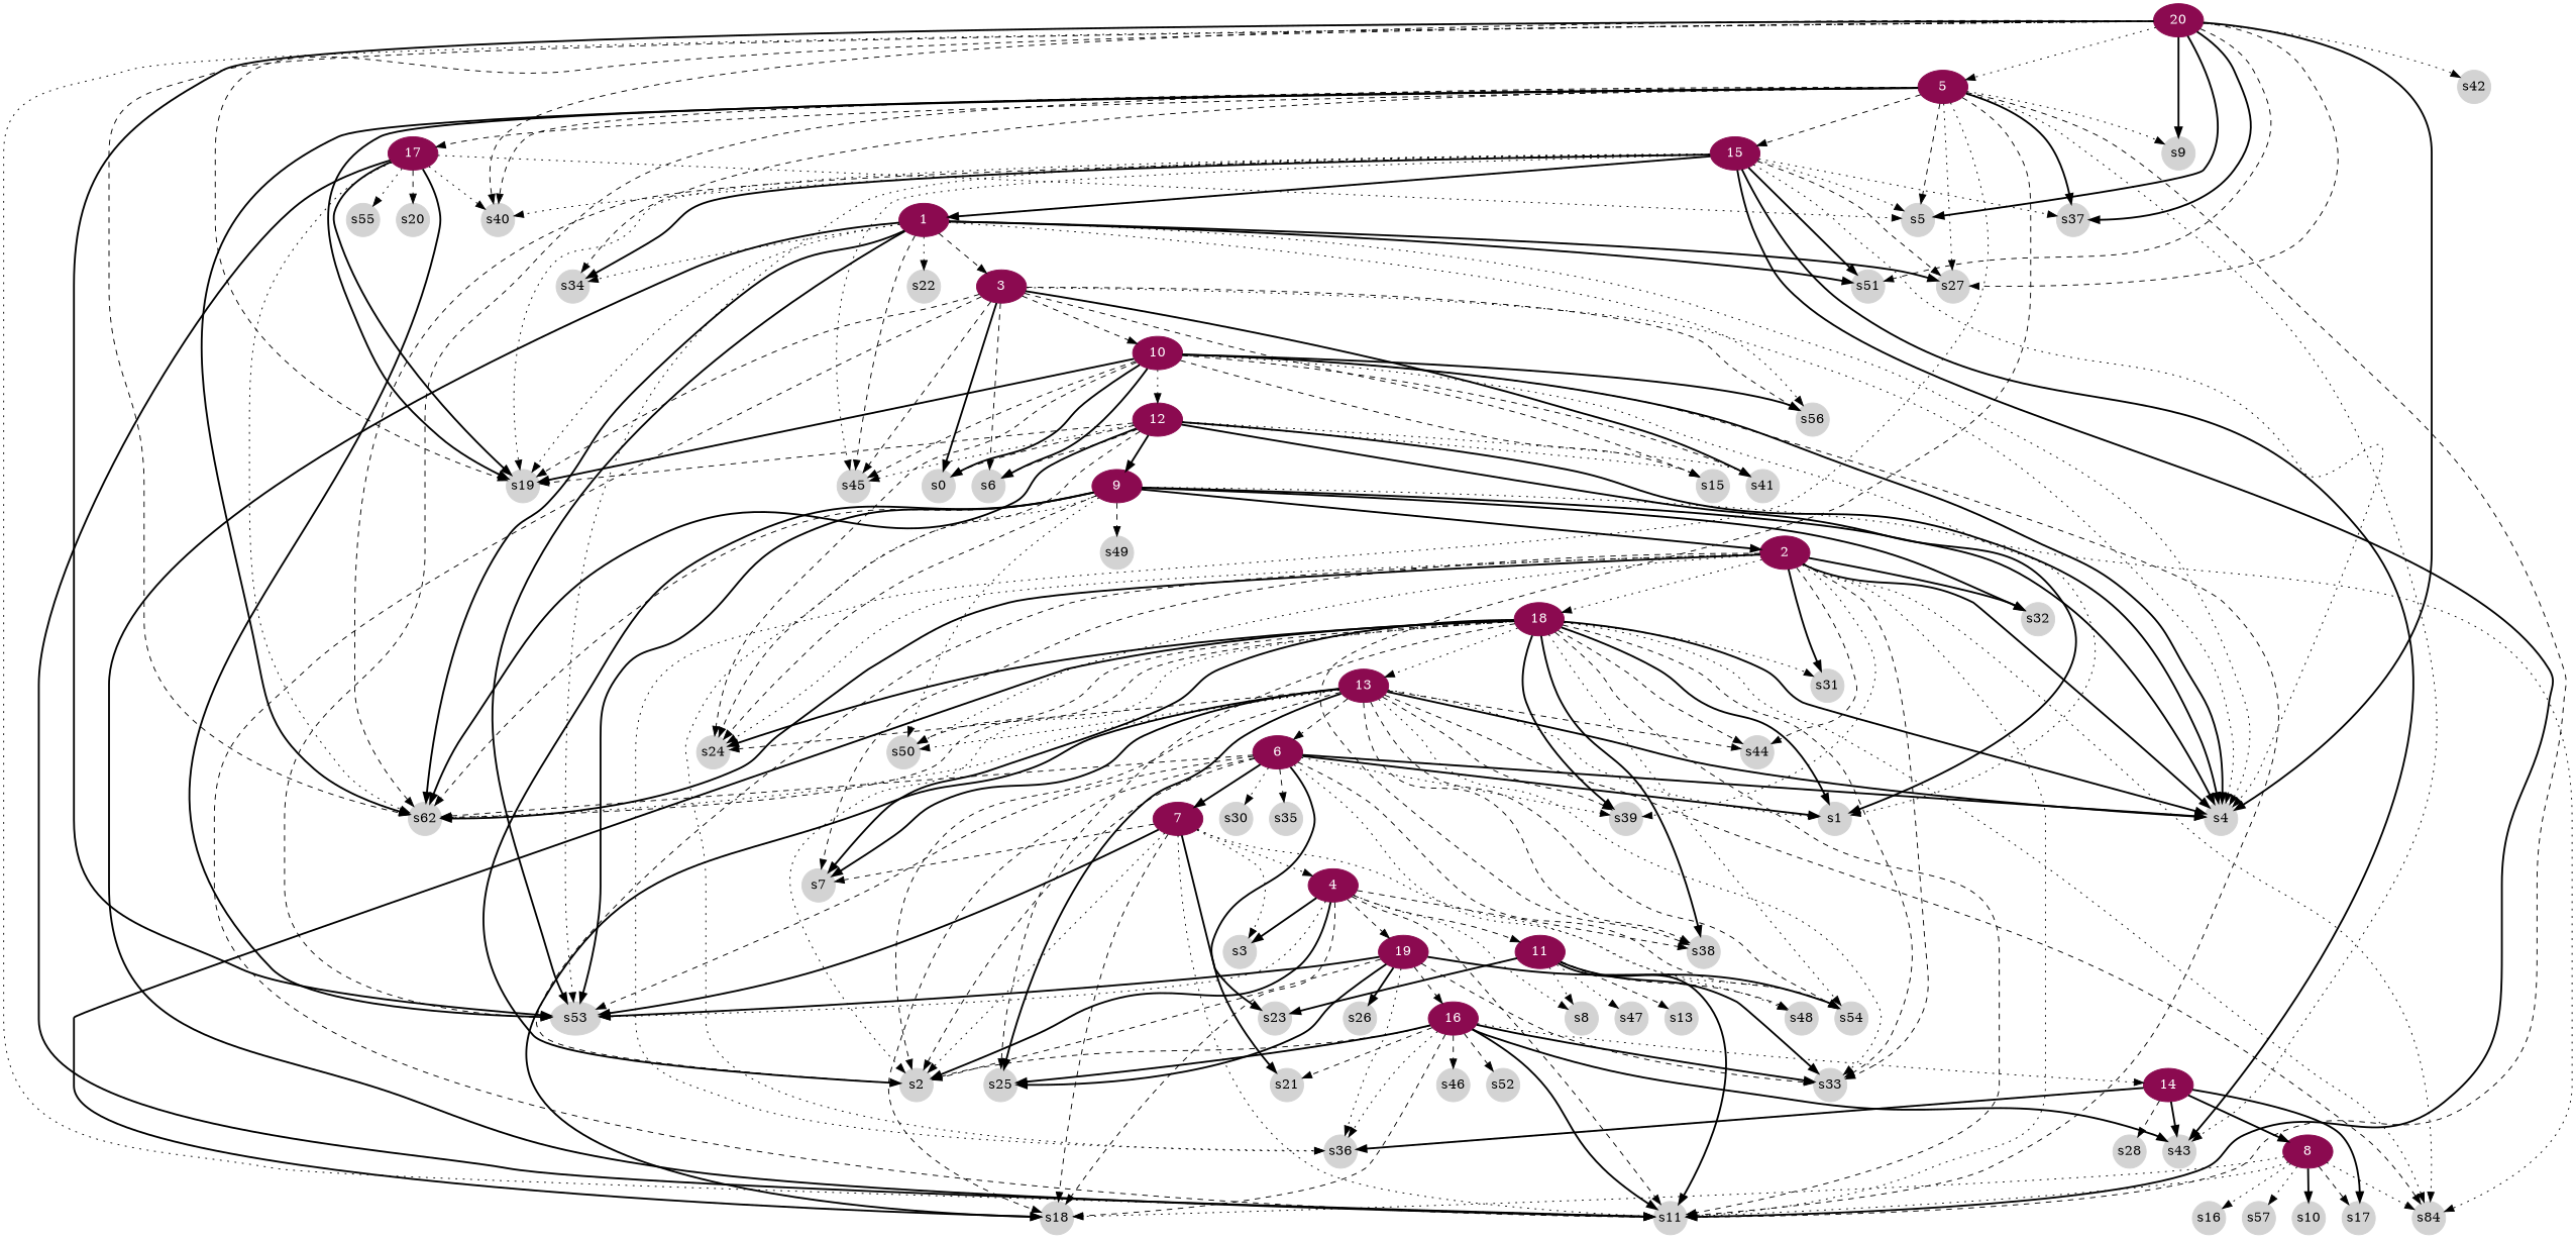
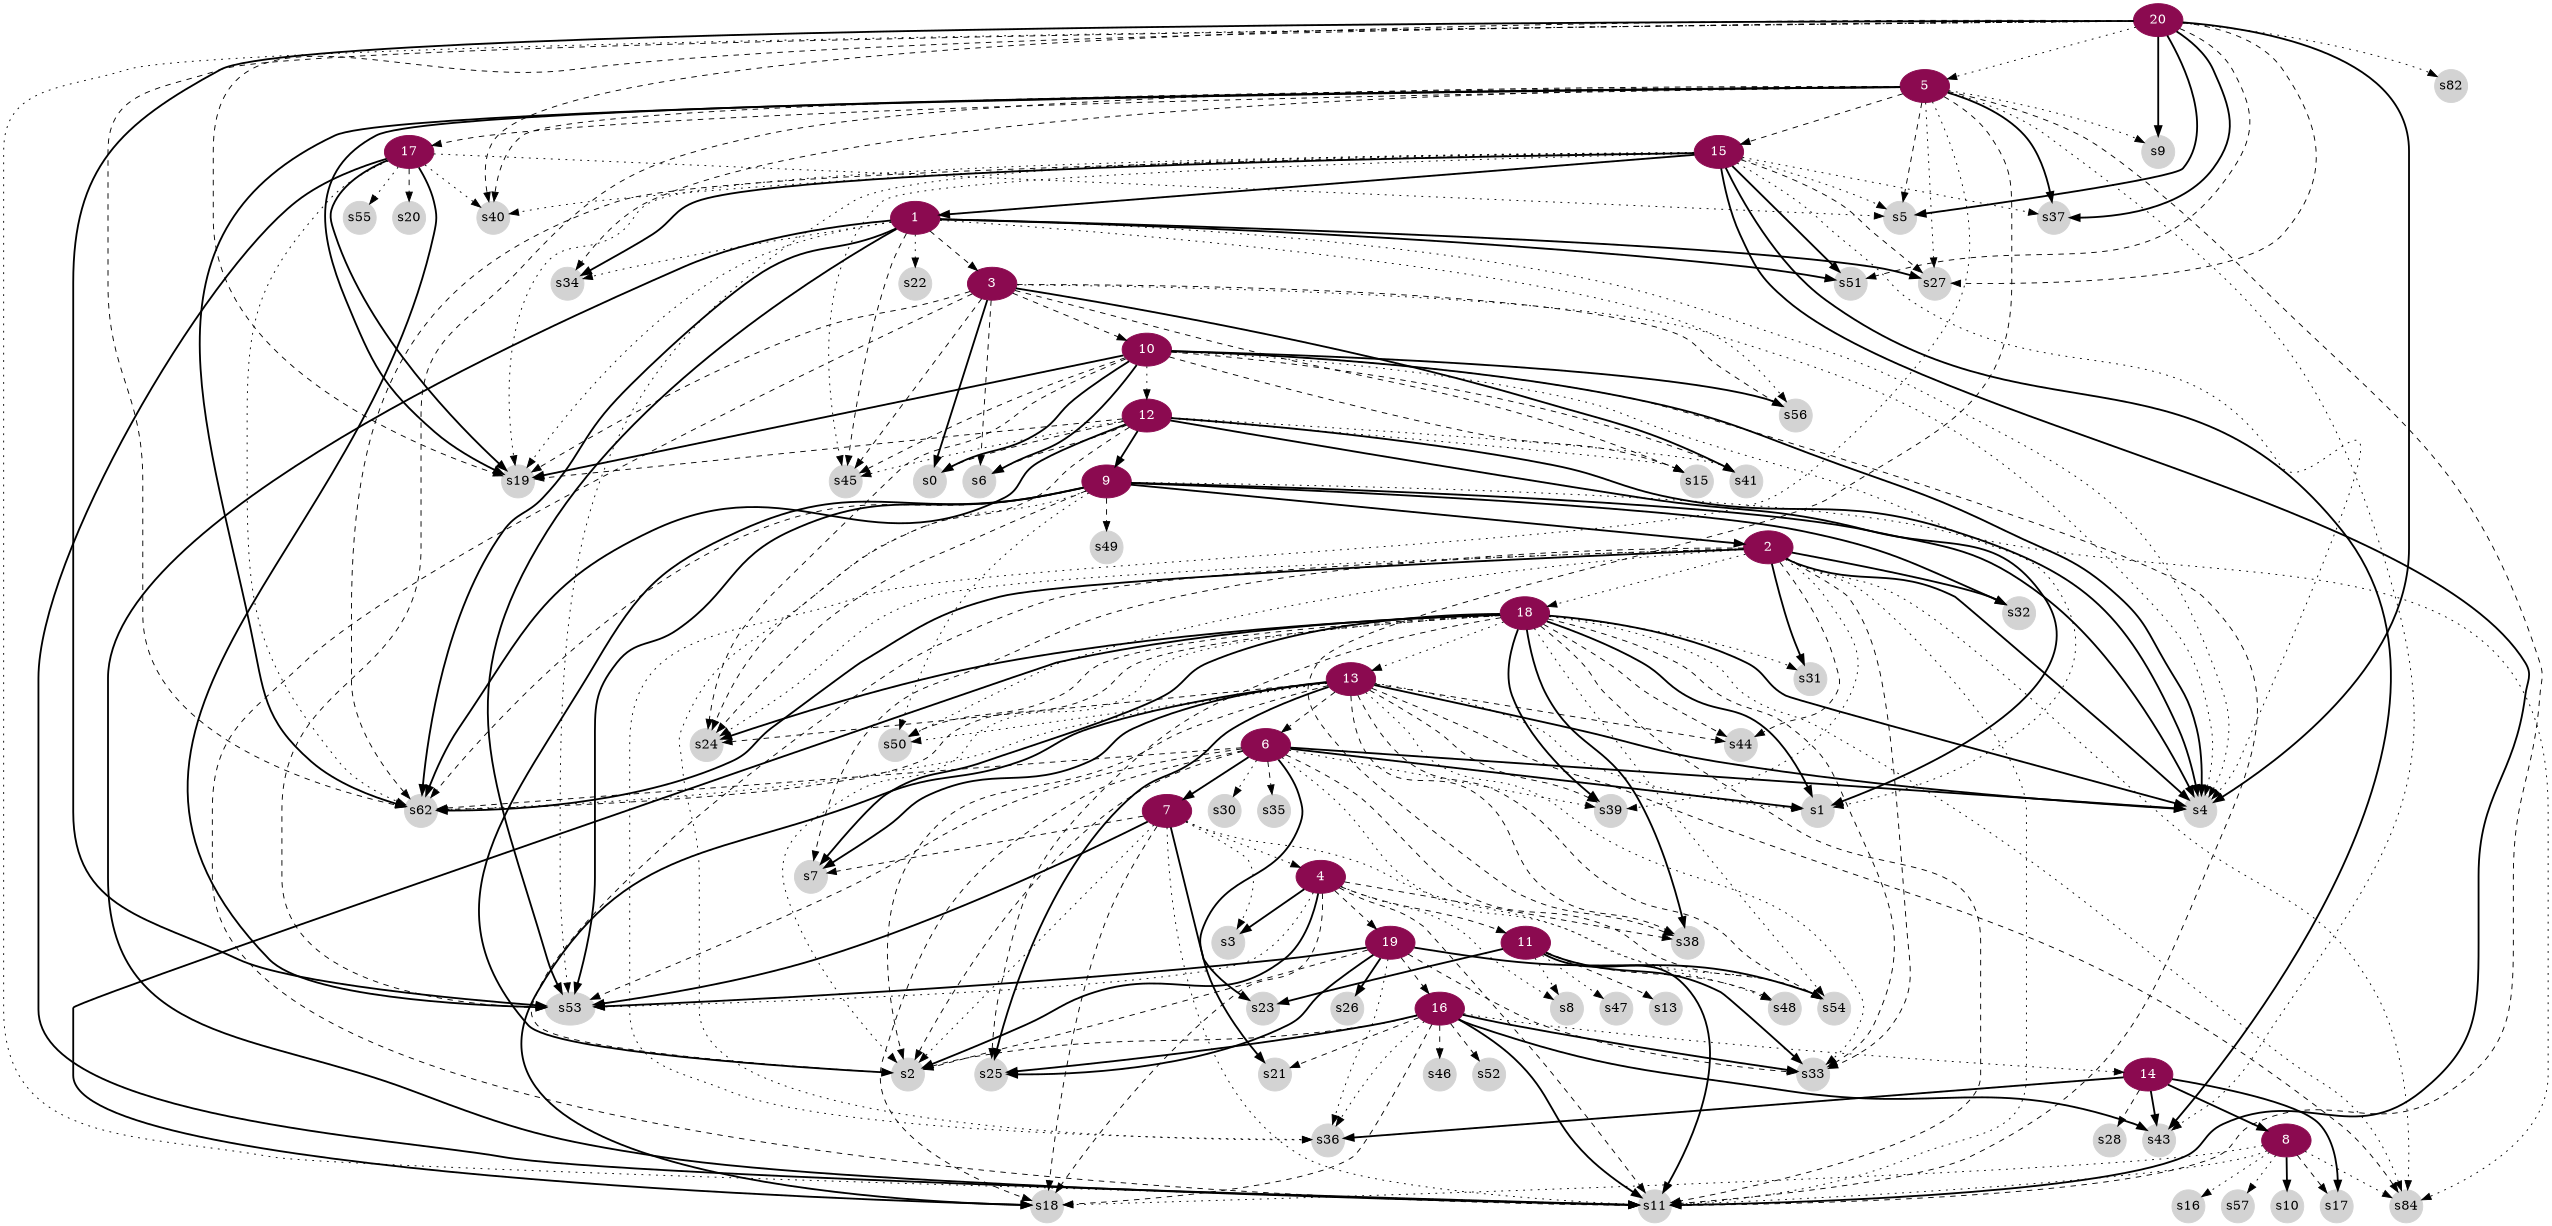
  digraph {
    node [color=lightgrey fontcolor=black style=filled fixedsize=true shape=circle]
    edge [style=dashed]
    15 [color=deeppink4 fontcolor=white fixedsize="" shape=""]
    1 [color=deeppink4 fontcolor=white fixedsize="" shape=""]
    s4
    s11
    n5 [label=s62]
    s19
    s27
    s34
    s45
    s51
    s53 [shape=ellipse]
    s5
    s37
    s40
    s43
    3 [color=deeppink4 fontcolor=white fixedsize="" shape=""]
    s22
    s56
    10 [color=deeppink4 fontcolor=white fixedsize="" shape=""]
    s0
    s6
    s15
    s41
    9 [color=deeppink4 fontcolor=white fixedsize="" shape=""]
    2 [color=deeppink4 fontcolor=white fixedsize="" shape=""]
    s2
    n27 [label=s84]
    s24
    s32
    s50
    s36
    s49
    18 [color=deeppink4 fontcolor=white fixedsize="" shape=""]
    s7
    s31
    s33
    s39
    s44
    s18
    s54
    s38
    13 [color=deeppink4 fontcolor=white fixedsize="" shape=""]
    s1
    s25
    12 [color=deeppink4 fontcolor=white fixedsize="" shape=""]
    7 [color=deeppink4 fontcolor=white fixedsize="" shape=""]
    4 [color=deeppink4 fontcolor=white fixedsize="" shape=""]
    s3
    s23
    11 [color=deeppink4 fontcolor=white fixedsize="" shape=""]
    19 [color=deeppink4 fontcolor=white fixedsize="" shape=""]
    s8
    s48
    s13
    s47
    16 [color=deeppink4 fontcolor=white fixedsize="" shape=""]
    s26
    20 [color=deeppink4 fontcolor=white fixedsize="" shape=""]
    5 [color=deeppink4 fontcolor=white fixedsize="" shape=""]
    s9
-   s42
+   s42 [label=s82]
    17 [color=deeppink4 fontcolor=white fixedsize="" shape=""]
    s20
    s55
    6 [color=deeppink4 fontcolor=white fixedsize="" shape=""]
    s21
    s30
    s35
    14 [color=deeppink4 fontcolor=white fixedsize="" shape=""]
    8 [color=deeppink4 fontcolor=white fixedsize="" shape=""]
    s17
    s28
    s10
    s16
    s57
    s46
    s52
    15 -> 1 [style=bold]
    15 -> s4 [style=dotted]
    15 -> s11 [style=bold]
    15 -> n5
    15 -> s19 [style=dotted]
    15 -> s27
    15 -> s34 [style=bold]
    15 -> s45 [style=dotted]
    15 -> s51 [style=bold]
    15 -> s53 [style=dotted]
    15 -> s5 [style=dotted]
    15 -> s37 [style=dotted]
    15 -> s40 [style=dotted]
    15 -> s43 [style=bold]
    1 -> s4 [style=dotted]
    1 -> s11 [style=bold]
    1 -> n5 [style=bold]
    1 -> s19 [style=dotted]
    1 -> s27 [style=bold]
    1 -> s34 [style=dotted]
    1 -> s45
    1 -> s51 [style=bold]
    1 -> s53 [style=bold]
    1 -> 3
    1 -> s22 [style=dotted]
    1 -> s56 [style=dotted]
    3 -> s4 [style=dotted]
    3 -> s11
    3 -> s19
    3 -> s45
    3 -> s56
    3 -> 10
    3 -> s0 [style=bold]
    3 -> s6
    3 -> s15
    3 -> s41 [style=bold]
    10 -> s4 [style=bold]
    10 -> s11
    10 -> s19 [style=bold]
    10 -> s45
    10 -> s56 [style=bold]
    10 -> s0 [style=bold]
    10 -> s6 [style=bold]
    10 -> s15
    10 -> s41
    10 -> s24
    10 -> s1 [style=dotted]
    10 -> 12 [style=dotted]
    9 -> s4 [style=bold]
    9 -> n5
    9 -> s53 [style=bold]
    9 -> 2 [style=bold]
    9 -> s2 [style=bold]
    9 -> n27 [style=dotted]
    9 -> s24
    9 -> s32 [style=bold]
    9 -> s50 [style=dotted]
    9 -> s36 [style=dotted]
    9 -> s49
    2 -> s4 [style=bold]
    2 -> s11 [style=dotted]
    2 -> n5 [style=bold]
    2 -> s2
    2 -> n27 [style=dotted]
    2 -> s24 [style=dotted]
    2 -> s32 [style=bold]
    2 -> s50 [style=dotted]
    2 -> 18 [style=dotted]
    2 -> s7
    2 -> s31 [style=bold]
    2 -> s33
    2 -> s39 [style=dotted]
    2 -> s44
    18 -> s4 [style=bold]
    18 -> s11
    18 -> n5
    18 -> s2 [style=dotted]
    18 -> n27 [style=dotted]
    18 -> s24 [style=bold]
    18 -> s50
    18 -> s7 [style=bold]
    18 -> s31 [style=dotted]
    18 -> s33
    18 -> s39 [style=bold]
    18 -> s44
    18 -> s18 [style=bold]
    18 -> s54 [style=dotted]
    18 -> s38 [style=bold]
    18 -> 13 [style=dotted]
    18 -> s1 [style=bold]
    18 -> s25
    13 -> s4 [style=bold]
    13 -> n5 [style=dotted]
    13 -> s2
    13 -> n27
    13 -> s24
    13 -> s50 [style=dotted]
    13 -> s7 [style=bold]
    13 -> s33 [style=dotted]
    13 -> s39
    13 -> s44
    13 -> s18 [style=bold]
    13 -> s54
    13 -> s38
    13 -> s1 [style=dotted]
    13 -> s25 [style=bold]
    13 -> 6
    12 -> s4 [style=bold]
    12 -> n5 [style=bold]
    12 -> s19
    12 -> s45 [style=dotted]
    12 -> s0
    12 -> s6
    12 -> s15 [style=dotted]
    12 -> s41 [style=dotted]
    12 -> 9 [style=bold]
    12 -> s24
    12 -> s1 [style=bold]
    7 -> s11 [style=dotted]
    7 -> s53 [style=bold]
    7 -> s2 [style=dotted]
    7 -> s7
    7 -> s18
    7 -> s54 [style=dotted]
    7 -> 4 [style=dotted]
    7 -> s3 [style=dotted]
    7 -> s23 [style=bold]
    4 -> s11
    4 -> s53 [style=dotted]
    4 -> s2 [style=bold]
    4 -> s18
    4 -> s38
    4 -> s3 [style=bold]
    4 -> 11
    4 -> 19
    4 -> s8 [style=dotted]
    11 -> s11 [style=bold]
    11 -> s33 [style=bold]
    11 -> s23 [style=bold]
    11 -> s8 [style=dotted]
    11 -> s48
    11 -> s13
    11 -> s47 [style=dotted]
    19 -> s53 [style=bold]
    19 -> s2
    19 -> s36 [style=dotted]
    19 -> s33
    19 -> s54 [style=bold]
    19 -> s25 [style=bold]
    19 -> 16
    19 -> s26 [style=bold]
    16 -> s11 [style=bold]
    16 -> s43 [style=bold]
    16 -> s2
    16 -> s36 [style=dotted]
    16 -> s33 [style=bold]
    16 -> s18
    16 -> s25 [style=bold]
    16 -> s21
    16 -> 14 [style=dotted]
    16 -> s46
    16 -> s52
    20 -> s4 [style=bold]
    20 -> s11 [style=dotted]
    20 -> n5
    20 -> s19
    20 -> s27
    20 -> s51
    20 -> s53 [style=bold]
    20 -> s5 [style=bold]
    20 -> s37 [style=bold]
    20 -> s40
    20 -> 5 [style=dotted]
    20 -> s9 [style=bold]
    20 -> s42 [style=dotted]
    5 -> 15
    5 -> s11
    5 -> n5 [style=bold]
    5 -> s19 [style=bold]
    5 -> s27 [style=dotted]
    5 -> s34
    5 -> s53
    5 -> s5
    5 -> s37 [style=bold]
    5 -> s40
    5 -> s43 [style=dotted]
    5 -> s36 [style=dotted]
    5 -> s38
    5 -> s9 [style=dotted]
    5 -> 17
    17 -> s11 [style=bold]
    17 -> n5 [style=dotted]
    17 -> s19 [style=bold]
    17 -> s53 [style=bold]
    17 -> s5 [style=dotted]
    17 -> s40 [style=dotted]
    17 -> s20
    17 -> s55 [style=dotted]
    6 -> s4 [style=bold]
    6 -> n5
    6 -> s53
    6 -> s2
    6 -> s39 [style=dotted]
    6 -> s18
    6 -> s54
    6 -> s1 [style=bold]
    6 -> 7 [style=bold]
    6 -> s48 [style=dotted]
    6 -> s21 [style=bold]
    6 -> s30 [style=dotted]
    6 -> s35
    14 -> s43 [style=bold]
    14 -> s36 [style=bold]
    14 -> 8 [style=bold]
    14 -> s17 [style=bold]
    14 -> s28
    8 -> s11 [style=dotted]
    8 -> n27 [style=dotted]
    8 -> s18 [style=dotted]
    8 -> s17
    8 -> s10 [style=bold]
    8 -> s16 [style=dotted]
    8 -> s57 [style=dotted]
  }
